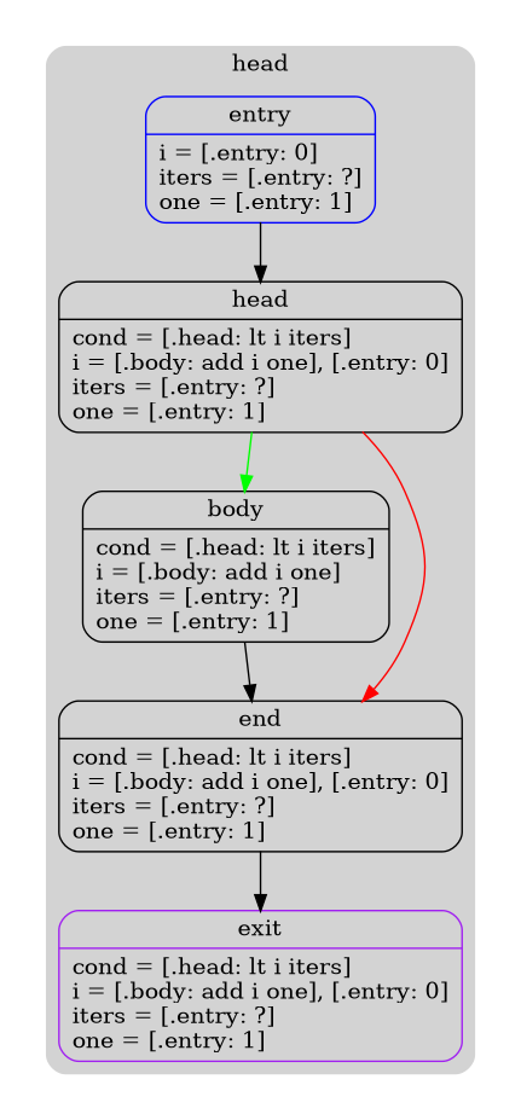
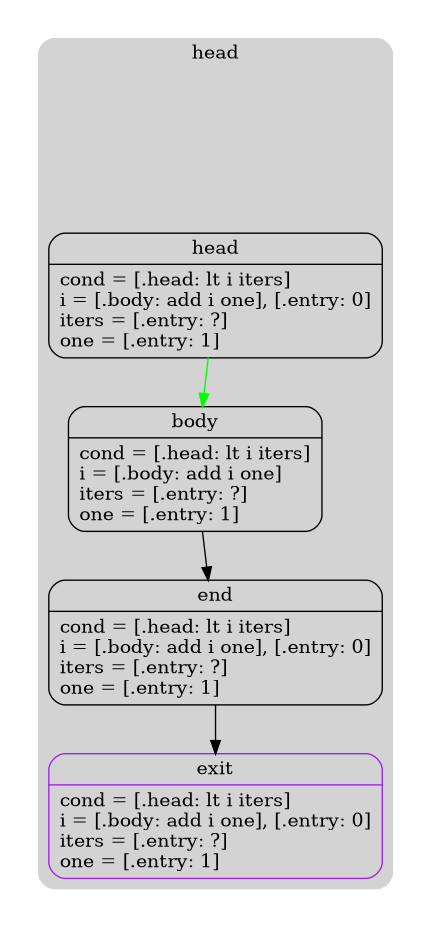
  digraph {
    compound=true
    node [color=black shape=Mrecord]
-   n1 [color=blue label="{entry|i = [.entry: 0]\liters = [.entry: ?]\lone = [.entry: 1]\l}"]
    n2 [label="{head|cond = [.head: lt i iters]\li = [.body: add i one], [.entry: 0]\liters = [.entry: ?]\lone = [.entry: 1]\l}"]
    n3 [label="{body|cond = [.head: lt i iters]\li = [.body: add i one]\liters = [.entry: ?]\lone = [.entry: 1]\l}"]
    n4 [label="{end|cond = [.head: lt i iters]\li = [.body: add i one], [.entry: 0]\liters = [.entry: ?]\lone = [.entry: 1]\l}"]
    n5 [color=purple label="{exit|cond = [.head: lt i iters]\li = [.body: add i one], [.entry: 0]\liters = [.entry: ?]\lone = [.entry: 1]\l}"]
    subgraph cluster_1 {
      peripheries=0
      subgraph cluster_2 {
        peripheries=0
        subgraph cluster_3 {
          bgcolor=lightgray
          color=darkgray
          label=head
          peripheries=0
          style=rounded
-         n1
          n2
          n3
          n4
          n5
        }
      }
    }
-   n1 -> n2
    n2 -> n3 [color=green]
-   n2 -> n4 [color=red]
    n3 -> n4
    n4 -> n5 [color=black]
  }
